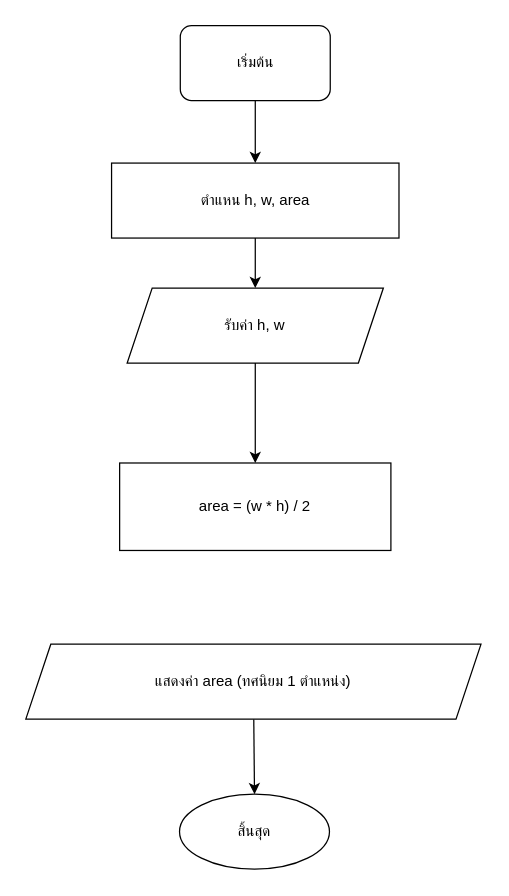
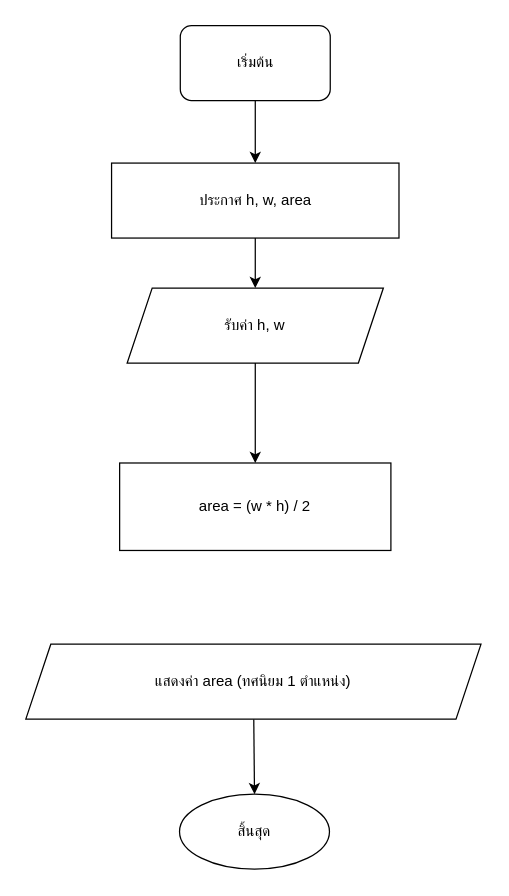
  <mxCell id="0" />
  <mxCell id="1" parent="0" />
  <mxCell id="2" value="" style="edgeStyle=none;html=1;" edge="1" parent="1" source="3" target="6"><mxGeometry relative="1" as="geometry" /></mxCell>
  <mxCell id="3" value="เริ่มต้น" style="whiteSpace=wrap;html=1;rounded=1;" vertex="1" parent="1"><mxGeometry x="143.62" y="20" width="120" height="60" as="geometry" /></mxCell>
  <mxCell id="4" value="สิ้นสุด" style="ellipse;whiteSpace=wrap;html=1;" vertex="1" parent="1"><mxGeometry x="143" y="635" width="120" height="60" as="geometry" /></mxCell>
  <mxCell id="5" value="" style="edgeStyle=none;html=1;" edge="1" parent="1" source="6" target="8"><mxGeometry relative="1" as="geometry" /></mxCell>
- <mxCell id="6" value="ตำแหน h, w, area" style="rounded=0;whiteSpace=wrap;html=1;" vertex="1" parent="1"><mxGeometry x="88.62" y="130" width="230" height="60" as="geometry" /></mxCell>
+ <mxCell id="6" value="ประกาศ h, w, area" style="rounded=0;whiteSpace=wrap;html=1;" vertex="1" parent="1"><mxGeometry x="88.62" y="130" width="230" height="60" as="geometry" /></mxCell>
  <mxCell id="7" value="" style="edgeStyle=none;html=1;entryX=0.5;entryY=0;entryDx=0;entryDy=0;" edge="1" parent="1" source="8" target="11"><mxGeometry relative="1" as="geometry"><mxPoint x="203.62" y="340" as="targetPoint" /></mxGeometry></mxCell>
  <mxCell id="8" value="รับค่า h, w" style="shape=parallelogram;perimeter=parallelogramPerimeter;whiteSpace=wrap;html=1;fixedSize=1;" vertex="1" parent="1"><mxGeometry x="101.12" y="230" width="205" height="60" as="geometry" /></mxCell>
  <mxCell id="9" value="" style="edgeStyle=none;html=1;" edge="1" parent="1" source="10" target="4"><mxGeometry relative="1" as="geometry" /></mxCell>
  <mxCell id="10" value="แสดงค่า area (ทศนิยม 1 ตำแหน่ง)" style="shape=parallelogram;perimeter=parallelogramPerimeter;whiteSpace=wrap;html=1;fixedSize=1;" vertex="1" parent="1"><mxGeometry x="20" y="515" width="364.25" height="60" as="geometry" /></mxCell>
  <mxCell id="11" value="area = (w * h) / 2" style="rounded=0;whiteSpace=wrap;html=1;" vertex="1" parent="1"><mxGeometry x="95.08" y="370" width="217.07" height="70" as="geometry" /></mxCell>
